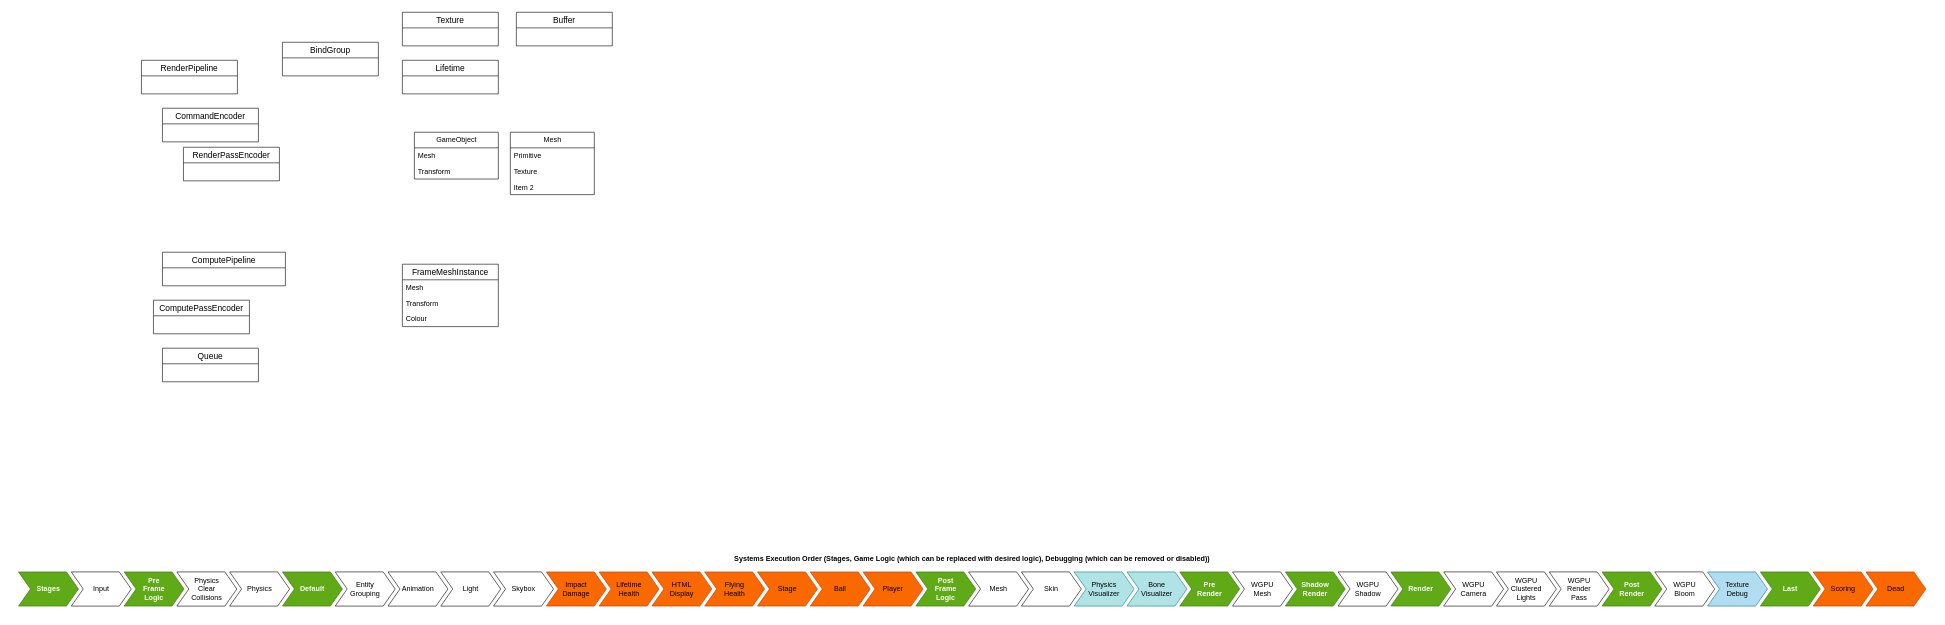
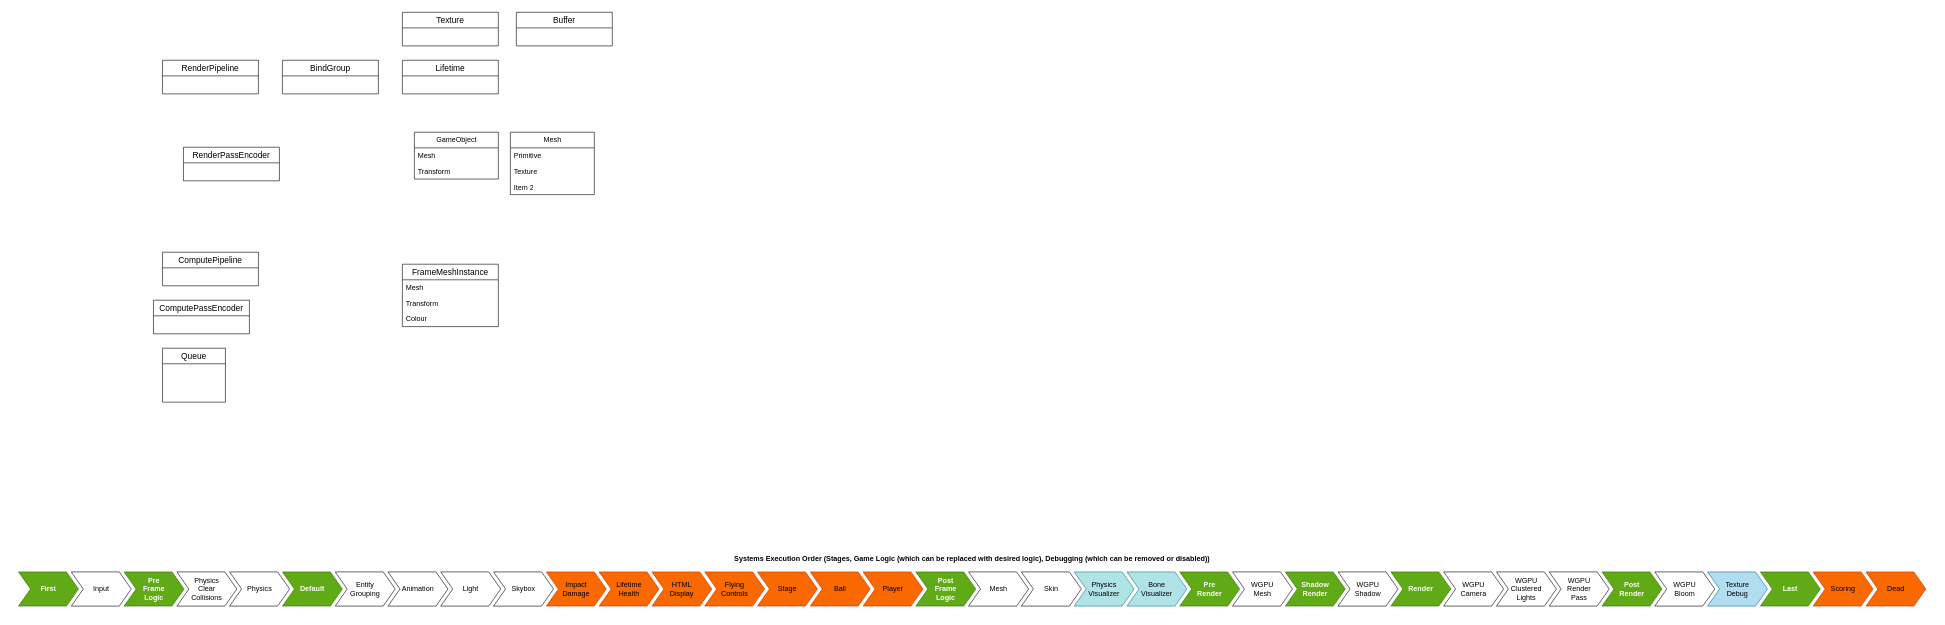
  <mxCell id="0" />
  <mxCell id="1" parent="0" />
  <mxCell id="2" value="FrameMeshInstance" style="swimlane;fontStyle=0;childLayout=stackLayout;horizontal=1;startSize=26;horizontalStack=0;resizeParent=1;resizeParentMax=0;resizeLast=0;collapsible=1;marginBottom=0;align=center;fontSize=14;" parent="1" vertex="1"><mxGeometry x="670" y="440" width="160" height="104" as="geometry"><mxRectangle x="254" y="200" width="60" height="30" as="alternateBounds" /></mxGeometry></mxCell>
  <mxCell id="3" value="Mesh" style="text;strokeColor=none;fillColor=none;align=left;verticalAlign=top;spacingLeft=4;spacingRight=4;overflow=hidden;rotatable=0;points=[[0,0.5],[1,0.5]];portConstraint=eastwest;whiteSpace=wrap;html=1;" parent="2" vertex="1"><mxGeometry y="26" width="160" height="26" as="geometry" /></mxCell>
  <mxCell id="4" value="Transform" style="text;strokeColor=none;fillColor=none;align=left;verticalAlign=top;spacingLeft=4;spacingRight=4;overflow=hidden;rotatable=0;points=[[0,0.5],[1,0.5]];portConstraint=eastwest;whiteSpace=wrap;html=1;" parent="2" vertex="1"><mxGeometry y="52" width="160" height="26" as="geometry" /></mxCell>
  <mxCell id="5" value="Colour" style="text;strokeColor=none;fillColor=none;align=left;verticalAlign=top;spacingLeft=4;spacingRight=4;overflow=hidden;rotatable=0;points=[[0,0.5],[1,0.5]];portConstraint=eastwest;whiteSpace=wrap;html=1;" parent="2" vertex="1"><mxGeometry y="78" width="160" height="26" as="geometry" /></mxCell>
- <mxCell id="6" value="RenderPipeline" style="swimlane;fontStyle=0;childLayout=stackLayout;horizontal=1;startSize=26;horizontalStack=0;resizeParent=1;resizeParentMax=0;resizeLast=0;collapsible=1;marginBottom=0;align=center;fontSize=14;" parent="1" vertex="1"><mxGeometry x="235" y="100" width="160" height="56" as="geometry"><mxRectangle x="254" y="200" width="60" height="30" as="alternateBounds" /></mxGeometry></mxCell>
- <mxCell id="7" value="CommandEncoder" style="swimlane;fontStyle=0;childLayout=stackLayout;horizontal=1;startSize=26;horizontalStack=0;resizeParent=1;resizeParentMax=0;resizeLast=0;collapsible=1;marginBottom=0;align=center;fontSize=14;" parent="1" vertex="1"><mxGeometry x="270" y="180" width="160" height="56" as="geometry"><mxRectangle x="254" y="200" width="60" height="30" as="alternateBounds" /></mxGeometry></mxCell>
+ <mxCell id="6" value="RenderPipeline" style="swimlane;fontStyle=0;childLayout=stackLayout;horizontal=1;startSize=26;horizontalStack=0;resizeParent=1;resizeParentMax=0;resizeLast=0;collapsible=1;marginBottom=0;align=center;fontSize=14;" parent="1" vertex="1"><mxGeometry x="270" y="100" width="160" height="56" as="geometry"><mxRectangle x="254" y="200" width="60" height="30" as="alternateBounds" /></mxGeometry></mxCell>
  <mxCell id="8" value="RenderPassEncoder" style="swimlane;fontStyle=0;childLayout=stackLayout;horizontal=1;startSize=26;horizontalStack=0;resizeParent=1;resizeParentMax=0;resizeLast=0;collapsible=1;marginBottom=0;align=center;fontSize=14;" parent="1" vertex="1"><mxGeometry x="305" y="245" width="160" height="56" as="geometry"><mxRectangle x="254" y="200" width="60" height="30" as="alternateBounds" /></mxGeometry></mxCell>
- <mxCell id="9" value="ComputePipeline" style="swimlane;fontStyle=0;childLayout=stackLayout;horizontal=1;startSize=26;horizontalStack=0;resizeParent=1;resizeParentMax=0;resizeLast=0;collapsible=1;marginBottom=0;align=center;fontSize=14;" parent="1" vertex="1"><mxGeometry x="270" y="420" width="205" height="56" as="geometry"><mxRectangle x="254" y="200" width="60" height="30" as="alternateBounds" /></mxGeometry></mxCell>
+ <mxCell id="9" value="ComputePipeline" style="swimlane;fontStyle=0;childLayout=stackLayout;horizontal=1;startSize=26;horizontalStack=0;resizeParent=1;resizeParentMax=0;resizeLast=0;collapsible=1;marginBottom=0;align=center;fontSize=14;" parent="1" vertex="1"><mxGeometry x="270" y="420" width="160" height="56" as="geometry"><mxRectangle x="254" y="200" width="60" height="30" as="alternateBounds" /></mxGeometry></mxCell>
  <mxCell id="10" value="ComputePassEncoder" style="swimlane;fontStyle=0;childLayout=stackLayout;horizontal=1;startSize=26;horizontalStack=0;resizeParent=1;resizeParentMax=0;resizeLast=0;collapsible=1;marginBottom=0;align=center;fontSize=14;" parent="1" vertex="1"><mxGeometry x="255" y="500" width="160" height="56" as="geometry"><mxRectangle x="254" y="200" width="60" height="30" as="alternateBounds" /></mxGeometry></mxCell>
- <mxCell id="11" value="Queue" style="swimlane;fontStyle=0;childLayout=stackLayout;horizontal=1;startSize=26;horizontalStack=0;resizeParent=1;resizeParentMax=0;resizeLast=0;collapsible=1;marginBottom=0;align=center;fontSize=14;" parent="1" vertex="1"><mxGeometry x="270" y="580" width="160" height="56" as="geometry"><mxRectangle x="254" y="200" width="60" height="30" as="alternateBounds" /></mxGeometry></mxCell>
- <mxCell id="12" value="BindGroup" style="swimlane;fontStyle=0;childLayout=stackLayout;horizontal=1;startSize=26;horizontalStack=0;resizeParent=1;resizeParentMax=0;resizeLast=0;collapsible=1;marginBottom=0;align=center;fontSize=14;" parent="1" vertex="1"><mxGeometry x="470" y="70" width="160" height="56" as="geometry"><mxRectangle x="254" y="200" width="60" height="30" as="alternateBounds" /></mxGeometry></mxCell>
+ <mxCell id="11" value="Queue" style="swimlane;fontStyle=0;childLayout=stackLayout;horizontal=1;startSize=26;horizontalStack=0;resizeParent=1;resizeParentMax=0;resizeLast=0;collapsible=1;marginBottom=0;align=center;fontSize=14;" parent="1" vertex="1"><mxGeometry x="270" y="580" width="105" height="90" as="geometry"><mxRectangle x="254" y="200" width="60" height="30" as="alternateBounds" /></mxGeometry></mxCell>
+ <mxCell id="12" value="BindGroup" style="swimlane;fontStyle=0;childLayout=stackLayout;horizontal=1;startSize=26;horizontalStack=0;resizeParent=1;resizeParentMax=0;resizeLast=0;collapsible=1;marginBottom=0;align=center;fontSize=14;" parent="1" vertex="1"><mxGeometry x="470" y="100" width="160" height="56" as="geometry"><mxRectangle x="254" y="200" width="60" height="30" as="alternateBounds" /></mxGeometry></mxCell>
  <mxCell id="13" value="Texture" style="swimlane;fontStyle=0;childLayout=stackLayout;horizontal=1;startSize=26;horizontalStack=0;resizeParent=1;resizeParentMax=0;resizeLast=0;collapsible=1;marginBottom=0;align=center;fontSize=14;" parent="1" vertex="1"><mxGeometry x="670" y="20" width="160" height="56" as="geometry"><mxRectangle x="254" y="200" width="60" height="30" as="alternateBounds" /></mxGeometry></mxCell>
  <mxCell id="14" value="Lifetime" style="swimlane;fontStyle=0;childLayout=stackLayout;horizontal=1;startSize=26;horizontalStack=0;resizeParent=1;resizeParentMax=0;resizeLast=0;collapsible=1;marginBottom=0;align=center;fontSize=14;" parent="1" vertex="1"><mxGeometry x="670" y="100" width="160" height="56" as="geometry"><mxRectangle x="254" y="200" width="60" height="30" as="alternateBounds" /></mxGeometry></mxCell>
  <mxCell id="15" value="Buffer" style="swimlane;fontStyle=0;childLayout=stackLayout;horizontal=1;startSize=26;horizontalStack=0;resizeParent=1;resizeParentMax=0;resizeLast=0;collapsible=1;marginBottom=0;align=center;fontSize=14;" parent="1" vertex="1"><mxGeometry x="860" y="20" width="160" height="56" as="geometry"><mxRectangle x="254" y="200" width="60" height="30" as="alternateBounds" /></mxGeometry></mxCell>
  <mxCell id="16" value="Systems Execution Order (&lt;font style=&quot;color: light-dark(rgb(0, 0, 0), rgb(102, 204, 0));&quot;&gt;Stages,&amp;nbsp;&lt;/font&gt;&lt;font style=&quot;color: light-dark(rgb(0, 0, 0), rgb(255, 128, 0));&quot;&gt;Game Logic (which can be replaced with desired logic),&amp;nbsp;&lt;/font&gt;&lt;font style=&quot;color: light-dark(rgb(0, 0, 0), rgb(103, 171, 159));&quot;&gt;Debugging (which can be removed or disabled)&lt;/font&gt;&lt;font style=&quot;color: light-dark(rgb(0, 0, 0), rgb(255, 255, 255));&quot;&gt;)&lt;/font&gt;" style="swimlane;childLayout=stackLayout;horizontal=1;fillColor=none;horizontalStack=1;resizeParent=1;resizeParentMax=0;resizeLast=0;collapsible=0;strokeColor=none;stackBorder=10;stackSpacing=-12;resizable=1;align=center;points=[];whiteSpace=wrap;html=1;" parent="1" vertex="1"><mxGeometry x="20" y="920" width="3200" height="100" as="geometry" /></mxCell>
- <mxCell id="17" value="Stages" style="shape=step;perimeter=stepPerimeter;fixedSize=1;points=[];whiteSpace=wrap;html=1;fontStyle=1;fillColor=#60a917;fontColor=#ffffff;strokeColor=#2D7600;" parent="16" vertex="1"><mxGeometry x="10" y="33" width="100" height="57" as="geometry" /></mxCell>
+ <mxCell id="17" value="First" style="shape=step;perimeter=stepPerimeter;fixedSize=1;points=[];whiteSpace=wrap;html=1;fontStyle=1;fillColor=#60a917;fontColor=#ffffff;strokeColor=#2D7600;" parent="16" vertex="1"><mxGeometry x="10" y="33" width="100" height="57" as="geometry" /></mxCell>
  <mxCell id="18" value="Input" style="shape=step;perimeter=stepPerimeter;fixedSize=1;points=[];whiteSpace=wrap;html=1;" parent="16" vertex="1"><mxGeometry x="98" y="33" width="100" height="57" as="geometry" /></mxCell>
  <mxCell id="19" value="Pre&lt;div&gt;Frame&lt;/div&gt;&lt;div&gt;Logic&lt;/div&gt;" style="shape=step;perimeter=stepPerimeter;fixedSize=1;points=[];whiteSpace=wrap;html=1;fontStyle=1;fillColor=#60a917;fontColor=#ffffff;strokeColor=#2D7600;" parent="16" vertex="1"><mxGeometry x="186" y="33" width="100" height="57" as="geometry" /></mxCell>
  <mxCell id="20" value="Physics&lt;div&gt;Clear&lt;/div&gt;&lt;div&gt;Collisions&lt;/div&gt;" style="shape=step;perimeter=stepPerimeter;fixedSize=1;points=[];whiteSpace=wrap;html=1;" parent="16" vertex="1"><mxGeometry x="274" y="33" width="100" height="57" as="geometry" /></mxCell>
  <mxCell id="21" value="Physics" style="shape=step;perimeter=stepPerimeter;fixedSize=1;points=[];whiteSpace=wrap;html=1;" parent="16" vertex="1"><mxGeometry x="362" y="33" width="100" height="57" as="geometry" /></mxCell>
  <mxCell id="22" value="Default" style="shape=step;perimeter=stepPerimeter;fixedSize=1;points=[];whiteSpace=wrap;html=1;fontStyle=1;fillColor=#60a917;fontColor=#ffffff;strokeColor=#2D7600;" parent="16" vertex="1"><mxGeometry x="450" y="33" width="100" height="57" as="geometry" /></mxCell>
  <mxCell id="23" value="Entity&lt;div&gt;Grouping&lt;/div&gt;" style="shape=step;perimeter=stepPerimeter;fixedSize=1;points=[];whiteSpace=wrap;html=1;" parent="16" vertex="1"><mxGeometry x="538" y="33" width="100" height="57" as="geometry" /></mxCell>
  <mxCell id="24" value="Animation" style="shape=step;perimeter=stepPerimeter;fixedSize=1;points=[];whiteSpace=wrap;html=1;" parent="16" vertex="1"><mxGeometry x="626" y="33" width="100" height="57" as="geometry" /></mxCell>
  <mxCell id="25" value="Light" style="shape=step;perimeter=stepPerimeter;fixedSize=1;points=[];whiteSpace=wrap;html=1;" parent="16" vertex="1"><mxGeometry x="714" y="33" width="100" height="57" as="geometry" /></mxCell>
  <mxCell id="26" value="Skybox" style="shape=step;perimeter=stepPerimeter;fixedSize=1;points=[];whiteSpace=wrap;html=1;" parent="16" vertex="1"><mxGeometry x="802" y="33" width="100" height="57" as="geometry" /></mxCell>
  <mxCell id="27" value="Impact&lt;div&gt;Damage&lt;/div&gt;" style="shape=step;perimeter=stepPerimeter;fixedSize=1;points=[];whiteSpace=wrap;html=1;fillColor=#fa6800;fontColor=#000000;strokeColor=#C73500;" parent="16" vertex="1"><mxGeometry x="890" y="33" width="100" height="57" as="geometry" /></mxCell>
  <mxCell id="28" value="Lifetime&lt;div&gt;Health&lt;/div&gt;" style="shape=step;perimeter=stepPerimeter;fixedSize=1;points=[];whiteSpace=wrap;html=1;fillColor=#fa6800;fontColor=#000000;strokeColor=#C73500;" parent="16" vertex="1"><mxGeometry x="978" y="33" width="100" height="57" as="geometry" /></mxCell>
  <mxCell id="29" value="HTML&lt;div&gt;Display&lt;/div&gt;" style="shape=step;perimeter=stepPerimeter;fixedSize=1;points=[];whiteSpace=wrap;html=1;fillColor=#fa6800;fontColor=#000000;strokeColor=#C73500;" parent="16" vertex="1"><mxGeometry x="1066" y="33" width="100" height="57" as="geometry" /></mxCell>
- <mxCell id="30" value="Flying&lt;div&gt;Health&lt;/div&gt;" style="shape=step;perimeter=stepPerimeter;fixedSize=1;points=[];whiteSpace=wrap;html=1;fillColor=#fa6800;fontColor=#000000;strokeColor=#C73500;" parent="16" vertex="1"><mxGeometry x="1154" y="33" width="100" height="57" as="geometry" /></mxCell>
+ <mxCell id="30" value="Flying&lt;div&gt;Controls&lt;/div&gt;" style="shape=step;perimeter=stepPerimeter;fixedSize=1;points=[];whiteSpace=wrap;html=1;fillColor=#fa6800;fontColor=#000000;strokeColor=#C73500;" parent="16" vertex="1"><mxGeometry x="1154" y="33" width="100" height="57" as="geometry" /></mxCell>
  <mxCell id="31" value="Stage" style="shape=step;perimeter=stepPerimeter;fixedSize=1;points=[];whiteSpace=wrap;html=1;fillColor=#fa6800;strokeColor=#C73500;fontColor=#000000;" parent="16" vertex="1"><mxGeometry x="1242" y="33" width="100" height="57" as="geometry" /></mxCell>
  <mxCell id="32" value="Ball" style="shape=step;perimeter=stepPerimeter;fixedSize=1;points=[];whiteSpace=wrap;html=1;fillColor=#fa6800;fontColor=#000000;strokeColor=#C73500;" parent="16" vertex="1"><mxGeometry x="1330" y="33" width="100" height="57" as="geometry" /></mxCell>
  <mxCell id="33" value="Player" style="shape=step;perimeter=stepPerimeter;fixedSize=1;points=[];whiteSpace=wrap;html=1;fillColor=#fa6800;fontColor=#000000;strokeColor=#C73500;" parent="16" vertex="1"><mxGeometry x="1418" y="33" width="100" height="57" as="geometry" /></mxCell>
  <mxCell id="34" value="Post&lt;div&gt;Frame&lt;/div&gt;&lt;div&gt;Logic&lt;/div&gt;" style="shape=step;perimeter=stepPerimeter;fixedSize=1;points=[];whiteSpace=wrap;html=1;fontStyle=1;fillColor=#60a917;fontColor=#ffffff;strokeColor=#2D7600;" parent="16" vertex="1"><mxGeometry x="1506" y="33" width="100" height="57" as="geometry" /></mxCell>
  <mxCell id="35" value="Mesh" style="shape=step;perimeter=stepPerimeter;fixedSize=1;points=[];whiteSpace=wrap;html=1;" parent="16" vertex="1"><mxGeometry x="1594" y="33" width="100" height="57" as="geometry" /></mxCell>
  <mxCell id="36" value="Skin" style="shape=step;perimeter=stepPerimeter;fixedSize=1;points=[];whiteSpace=wrap;html=1;" parent="16" vertex="1"><mxGeometry x="1682" y="33" width="100" height="57" as="geometry" /></mxCell>
  <mxCell id="37" value="Physics&lt;div&gt;Visualizer&lt;/div&gt;" style="shape=step;perimeter=stepPerimeter;fixedSize=1;points=[];whiteSpace=wrap;html=1;fillColor=#b0e3e6;strokeColor=#0e8088;" parent="16" vertex="1"><mxGeometry x="1770" y="33" width="100" height="57" as="geometry" /></mxCell>
  <mxCell id="38" value="Bone&lt;div&gt;Visualizer&lt;/div&gt;" style="shape=step;perimeter=stepPerimeter;fixedSize=1;points=[];whiteSpace=wrap;html=1;fillColor=#b0e3e6;strokeColor=#0e8088;" parent="16" vertex="1"><mxGeometry x="1858" y="33" width="100" height="57" as="geometry" /></mxCell>
  <mxCell id="39" value="Pre&lt;div&gt;Render&lt;/div&gt;" style="shape=step;perimeter=stepPerimeter;fixedSize=1;points=[];whiteSpace=wrap;html=1;fontStyle=1;fillColor=#60a917;fontColor=#ffffff;strokeColor=#2D7600;" parent="16" vertex="1"><mxGeometry x="1946" y="33" width="100" height="57" as="geometry" /></mxCell>
  <mxCell id="40" value="WGPU&lt;div&gt;Mesh&lt;/div&gt;" style="shape=step;perimeter=stepPerimeter;fixedSize=1;points=[];whiteSpace=wrap;html=1;" parent="16" vertex="1"><mxGeometry x="2034" y="33" width="100" height="57" as="geometry" /></mxCell>
  <mxCell id="41" value="Shadow&lt;div&gt;Render&lt;/div&gt;" style="shape=step;perimeter=stepPerimeter;fixedSize=1;points=[];whiteSpace=wrap;html=1;fontStyle=1;fillColor=#60a917;fontColor=#ffffff;strokeColor=#2D7600;" parent="16" vertex="1"><mxGeometry x="2122" y="33" width="100" height="57" as="geometry" /></mxCell>
  <mxCell id="42" value="WGPU&lt;div&gt;Shadow&lt;/div&gt;" style="shape=step;perimeter=stepPerimeter;fixedSize=1;points=[];whiteSpace=wrap;html=1;" parent="16" vertex="1"><mxGeometry x="2210" y="33" width="100" height="57" as="geometry" /></mxCell>
  <mxCell id="43" value="Render" style="shape=step;perimeter=stepPerimeter;fixedSize=1;points=[];whiteSpace=wrap;html=1;fontStyle=1;fillColor=#60a917;fontColor=#ffffff;strokeColor=#2D7600;" parent="16" vertex="1"><mxGeometry x="2298" y="33" width="100" height="57" as="geometry" /></mxCell>
  <mxCell id="44" value="WGPU&lt;div&gt;Camera&lt;/div&gt;" style="shape=step;perimeter=stepPerimeter;fixedSize=1;points=[];whiteSpace=wrap;html=1;" parent="16" vertex="1"><mxGeometry x="2386" y="33" width="100" height="57" as="geometry" /></mxCell>
  <mxCell id="45" value="WGPU&lt;div&gt;Clustered&lt;/div&gt;&lt;div&gt;Lights&lt;/div&gt;" style="shape=step;perimeter=stepPerimeter;fixedSize=1;points=[];whiteSpace=wrap;html=1;" parent="16" vertex="1"><mxGeometry x="2474" y="33" width="100" height="57" as="geometry" /></mxCell>
  <mxCell id="46" value="WGPU&lt;div&gt;Render&lt;/div&gt;&lt;div&gt;Pass&lt;/div&gt;" style="shape=step;perimeter=stepPerimeter;fixedSize=1;points=[];whiteSpace=wrap;html=1;" parent="16" vertex="1"><mxGeometry x="2562" y="33" width="100" height="57" as="geometry" /></mxCell>
  <mxCell id="47" value="Post&lt;div&gt;Render&lt;/div&gt;" style="shape=step;perimeter=stepPerimeter;fixedSize=1;points=[];whiteSpace=wrap;html=1;fontStyle=1;fillColor=#60a917;fontColor=#ffffff;strokeColor=#2D7600;" parent="16" vertex="1"><mxGeometry x="2650" y="33" width="100" height="57" as="geometry" /></mxCell>
  <mxCell id="48" value="WGPU&lt;div&gt;Bloom&lt;/div&gt;" style="shape=step;perimeter=stepPerimeter;fixedSize=1;points=[];whiteSpace=wrap;html=1;" parent="16" vertex="1"><mxGeometry x="2738" y="33" width="100" height="57" as="geometry" /></mxCell>
  <mxCell id="49" value="&lt;div&gt;Texture&lt;/div&gt;&lt;div&gt;Debug&lt;/div&gt;" style="shape=step;perimeter=stepPerimeter;fixedSize=1;points=[];whiteSpace=wrap;html=1;fillColor=#b1ddf0;strokeColor=#10739e;" parent="16" vertex="1"><mxGeometry x="2826" y="33" width="100" height="57" as="geometry" /></mxCell>
  <mxCell id="50" value="Last" style="shape=step;perimeter=stepPerimeter;fixedSize=1;points=[];whiteSpace=wrap;html=1;fontStyle=1;fillColor=#60a917;fontColor=#ffffff;strokeColor=#2D7600;" parent="16" vertex="1"><mxGeometry x="2914" y="33" width="100" height="57" as="geometry" /></mxCell>
  <mxCell id="51" value="Scoring" style="shape=step;perimeter=stepPerimeter;fixedSize=1;points=[];whiteSpace=wrap;html=1;fillColor=#fa6800;fontColor=#000000;strokeColor=#C73500;" parent="16" vertex="1"><mxGeometry x="3002" y="33" width="100" height="57" as="geometry" /></mxCell>
  <mxCell id="52" value="Dead" style="shape=step;perimeter=stepPerimeter;fixedSize=1;points=[];whiteSpace=wrap;html=1;fillColor=#fa6800;fontColor=#000000;strokeColor=#C73500;" parent="16" vertex="1"><mxGeometry x="3090" y="33" width="100" height="57" as="geometry" /></mxCell>
  <mxCell id="53" value="GameObject" style="swimlane;fontStyle=0;childLayout=stackLayout;horizontal=1;startSize=26;fillColor=none;horizontalStack=0;resizeParent=1;resizeParentMax=0;resizeLast=0;collapsible=1;marginBottom=0;html=1;" vertex="1" parent="1"><mxGeometry x="690" y="220" width="140" height="78" as="geometry" /></mxCell>
  <mxCell id="54" value="Mesh" style="text;strokeColor=none;fillColor=none;align=left;verticalAlign=top;spacingLeft=4;spacingRight=4;overflow=hidden;rotatable=0;points=[[0,0.5],[1,0.5]];portConstraint=eastwest;whiteSpace=wrap;html=1;" vertex="1" parent="53"><mxGeometry y="26" width="140" height="26" as="geometry" /></mxCell>
  <mxCell id="55" value="Transform" style="text;strokeColor=none;fillColor=none;align=left;verticalAlign=top;spacingLeft=4;spacingRight=4;overflow=hidden;rotatable=0;points=[[0,0.5],[1,0.5]];portConstraint=eastwest;whiteSpace=wrap;html=1;" vertex="1" parent="53"><mxGeometry y="52" width="140" height="26" as="geometry" /></mxCell>
  <mxCell id="56" value="Mesh" style="swimlane;fontStyle=0;childLayout=stackLayout;horizontal=1;startSize=26;fillColor=none;horizontalStack=0;resizeParent=1;resizeParentMax=0;resizeLast=0;collapsible=1;marginBottom=0;html=1;" vertex="1" parent="1"><mxGeometry x="850" y="220" width="140" height="104" as="geometry" /></mxCell>
  <mxCell id="57" value="Primitive" style="text;strokeColor=none;fillColor=none;align=left;verticalAlign=top;spacingLeft=4;spacingRight=4;overflow=hidden;rotatable=0;points=[[0,0.5],[1,0.5]];portConstraint=eastwest;whiteSpace=wrap;html=1;" vertex="1" parent="56"><mxGeometry y="26" width="140" height="26" as="geometry" /></mxCell>
  <mxCell id="58" value="Texture" style="text;strokeColor=none;fillColor=none;align=left;verticalAlign=top;spacingLeft=4;spacingRight=4;overflow=hidden;rotatable=0;points=[[0,0.5],[1,0.5]];portConstraint=eastwest;whiteSpace=wrap;html=1;" vertex="1" parent="56"><mxGeometry y="52" width="140" height="26" as="geometry" /></mxCell>
  <mxCell id="59" value="Item 2" style="text;strokeColor=none;fillColor=none;align=left;verticalAlign=top;spacingLeft=4;spacingRight=4;overflow=hidden;rotatable=0;points=[[0,0.5],[1,0.5]];portConstraint=eastwest;whiteSpace=wrap;html=1;" vertex="1" parent="56"><mxGeometry y="78" width="140" height="26" as="geometry" /></mxCell>
